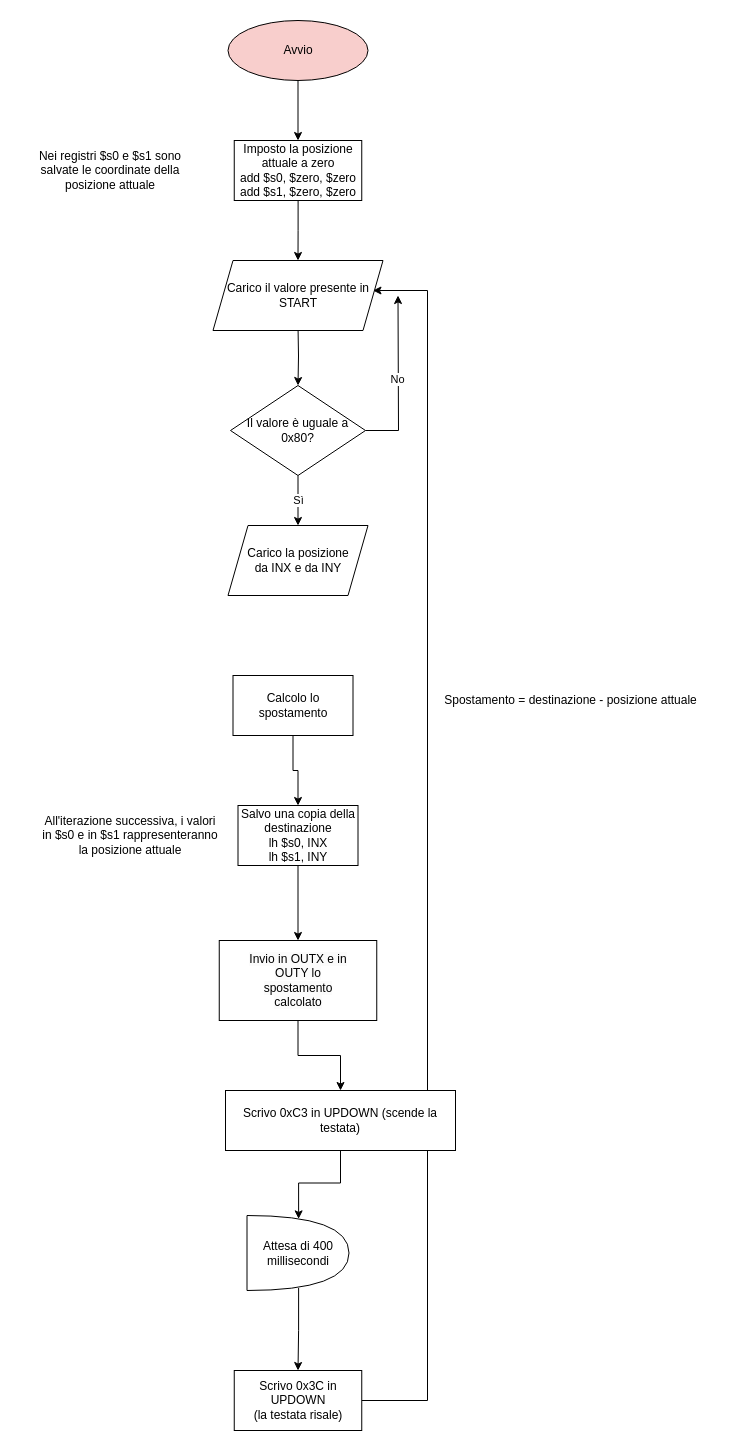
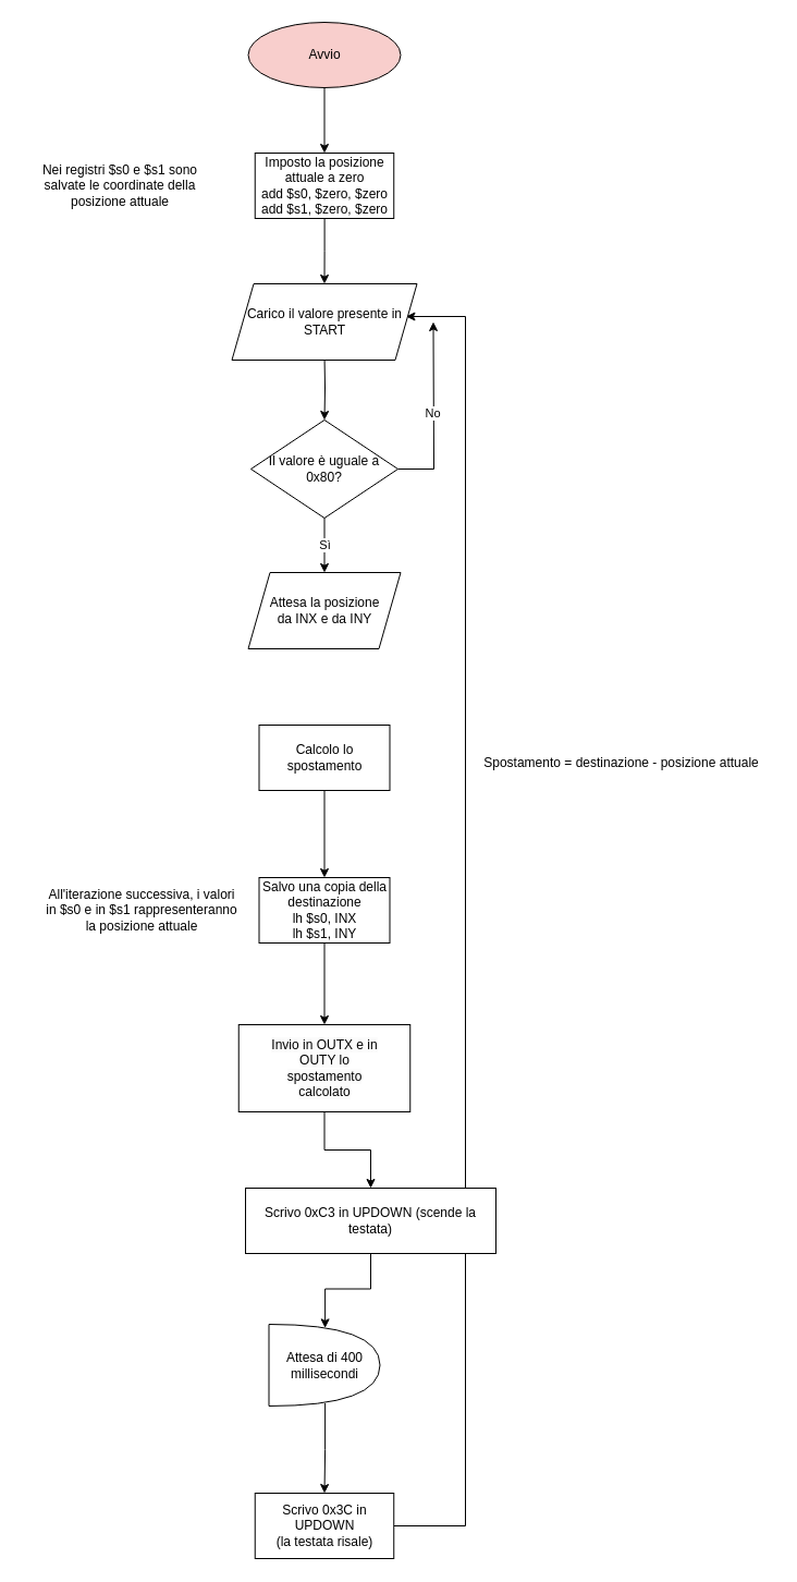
  <mxCell id="0" />
  <mxCell id="1" parent="0" />
  <mxCell id="2" value="" style="edgeStyle=orthogonalEdgeStyle;rounded=0;orthogonalLoop=1;jettySize=auto;html=1;exitX=0.5;exitY=1;exitDx=0;exitDy=0;" parent="1" target="6" edge="1"><mxGeometry relative="1" as="geometry"><mxPoint x="297.5" y="325" as="sourcePoint" /></mxGeometry></mxCell>
  <mxCell id="3" value="Sì" style="edgeStyle=orthogonalEdgeStyle;rounded=0;orthogonalLoop=1;jettySize=auto;html=1;entryX=0.5;entryY=0;entryDx=0;entryDy=0;" parent="1" source="6" target="18" edge="1"><mxGeometry relative="1" as="geometry"><mxPoint x="297.5" y="525" as="targetPoint" /></mxGeometry></mxCell>
  <mxCell id="4" style="edgeStyle=orthogonalEdgeStyle;rounded=0;orthogonalLoop=1;jettySize=auto;html=1;" edge="1" parent="1" source="6"><mxGeometry relative="1" as="geometry"><mxPoint x="397.5" y="295" as="targetPoint" /></mxGeometry></mxCell>
  <mxCell id="5" value="No" style="edgeLabel;html=1;align=center;verticalAlign=middle;resizable=0;points=[];" vertex="1" connectable="0" parent="4"><mxGeometry x="0.016" y="1" relative="1" as="geometry"><mxPoint as="offset" /></mxGeometry></mxCell>
  <mxCell id="6" value="Il valore è uguale a 0x80?" style="rhombus;whiteSpace=wrap;html=1;rounded=0;" parent="1" vertex="1"><mxGeometry x="230" y="385" width="135" height="90" as="geometry" /></mxCell>
  <mxCell id="7" value="" style="edgeStyle=orthogonalEdgeStyle;rounded=0;orthogonalLoop=1;jettySize=auto;html=1;" parent="1" source="8" target="10" edge="1"><mxGeometry relative="1" as="geometry" /></mxCell>
- <mxCell id="8" value="Calcolo lo spostamento" style="whiteSpace=wrap;html=1;rounded=0;" parent="1" vertex="1"><mxGeometry x="232.5" y="675" width="120" height="60" as="geometry" /></mxCell>
+ <mxCell id="8" value="Calcolo lo spostamento" style="whiteSpace=wrap;html=1;rounded=0;" parent="1" vertex="1"><mxGeometry x="237.5" y="665" width="120" height="60" as="geometry" /></mxCell>
  <mxCell id="9" value="" style="edgeStyle=orthogonalEdgeStyle;rounded=0;orthogonalLoop=1;jettySize=auto;html=1;entryX=0.5;entryY=0;entryDx=0;entryDy=0;" parent="1" source="10" target="27" edge="1"><mxGeometry relative="1" as="geometry"><mxPoint x="297.5" y="945" as="targetPoint" /></mxGeometry></mxCell>
  <mxCell id="10" value="Salvo una copia della destinazione&lt;br&gt;lh $s0, INX&lt;br&gt;lh $s1, INY" style="whiteSpace=wrap;html=1;rounded=0;" parent="1" vertex="1"><mxGeometry x="237.5" y="805" width="120" height="60" as="geometry" /></mxCell>
  <mxCell id="11" value="" style="edgeStyle=orthogonalEdgeStyle;rounded=0;orthogonalLoop=1;jettySize=auto;html=1;exitX=0.5;exitY=1;exitDx=0;exitDy=0;entryX=0.5;entryY=0;entryDx=0;entryDy=0;" parent="1" source="27" target="25" edge="1"><mxGeometry relative="1" as="geometry"><mxPoint x="297.5" y="1015" as="sourcePoint" /><mxPoint x="297.5" y="1085" as="targetPoint" /></mxGeometry></mxCell>
  <mxCell id="12" value="" style="edgeStyle=orthogonalEdgeStyle;rounded=0;orthogonalLoop=1;jettySize=auto;html=1;entryX=0.506;entryY=0.045;entryDx=0;entryDy=0;entryPerimeter=0;exitX=0.5;exitY=1;exitDx=0;exitDy=0;" parent="1" source="25" target="16" edge="1"><mxGeometry relative="1" as="geometry"><mxPoint x="297.5" y="1155" as="sourcePoint" /><mxPoint x="297.5" y="1205" as="targetPoint" /></mxGeometry></mxCell>
  <mxCell id="13" value="" style="edgeStyle=orthogonalEdgeStyle;rounded=0;orthogonalLoop=1;jettySize=auto;html=1;exitX=0.506;exitY=0.967;exitDx=0;exitDy=0;exitPerimeter=0;entryX=0.5;entryY=0;entryDx=0;entryDy=0;" parent="1" source="16" target="26" edge="1"><mxGeometry relative="1" as="geometry"><mxPoint x="317.5" y="1315" as="sourcePoint" /><mxPoint x="297.5" y="1365" as="targetPoint" /></mxGeometry></mxCell>
  <mxCell id="14" style="edgeStyle=orthogonalEdgeStyle;rounded=0;orthogonalLoop=1;jettySize=auto;html=1;entryX=0.941;entryY=0.5;entryDx=0;entryDy=0;entryPerimeter=0;exitX=1;exitY=0.5;exitDx=0;exitDy=0;" parent="1" source="26" edge="1"><mxGeometry relative="1" as="geometry"><mxPoint x="372.47" y="290" as="targetPoint" /><Array as="points"><mxPoint x="427" y="1400" /><mxPoint x="427" y="290" /></Array><mxPoint x="367.5" y="1405" as="sourcePoint" /></mxGeometry></mxCell>
  <mxCell id="15" value="Spostamento = destinazione - posizione attuale" style="text;html=1;align=center;verticalAlign=middle;resizable=0;points=[];autosize=1;strokeColor=none;fillColor=none;" parent="1" vertex="1"><mxGeometry x="430" y="685" width="280" height="30" as="geometry" /></mxCell>
  <mxCell id="16" value="Attesa di 400 millisecondi" style="shape=or;whiteSpace=wrap;html=1;" vertex="1" parent="1"><mxGeometry x="246.5" y="1215" width="102" height="75" as="geometry" /></mxCell>
  <mxCell id="17" value="Carico il valore presente in START" style="shape=parallelogram;perimeter=parallelogramPerimeter;whiteSpace=wrap;html=1;fixedSize=1;" vertex="1" parent="1"><mxGeometry x="212.5" y="260" width="170" height="70" as="geometry" /></mxCell>
- <mxCell id="18" value="Carico la posizione&lt;br&gt;da INX e da INY" style="shape=parallelogram;perimeter=parallelogramPerimeter;whiteSpace=wrap;html=1;fixedSize=1;" vertex="1" parent="1"><mxGeometry x="227.5" y="525" width="140" height="70" as="geometry" /></mxCell>
+ <mxCell id="18" value="Attesa la posizione&lt;br&gt;da INX e da INY" style="shape=parallelogram;perimeter=parallelogramPerimeter;whiteSpace=wrap;html=1;fixedSize=1;" vertex="1" parent="1"><mxGeometry x="227.5" y="525" width="140" height="70" as="geometry" /></mxCell>
  <mxCell id="19" style="edgeStyle=orthogonalEdgeStyle;rounded=0;orthogonalLoop=1;jettySize=auto;html=1;entryX=0.5;entryY=0;entryDx=0;entryDy=0;" edge="1" parent="1" source="20" target="22"><mxGeometry relative="1" as="geometry" /></mxCell>
  <mxCell id="20" value="Avvio" style="ellipse;whiteSpace=wrap;html=1;fillColor=#f8cecc;" vertex="1" parent="1"><mxGeometry x="227.5" y="20" width="140" height="60" as="geometry" /></mxCell>
  <mxCell id="21" style="edgeStyle=orthogonalEdgeStyle;rounded=0;orthogonalLoop=1;jettySize=auto;html=1;entryX=0.5;entryY=0;entryDx=0;entryDy=0;" edge="1" parent="1" source="22" target="17"><mxGeometry relative="1" as="geometry" /></mxCell>
  <mxCell id="22" value="Imposto la posizione attuale a zero&lt;br&gt;add $s0, $zero, $zero&lt;br&gt;add $s1, $zero, $zero" style="rounded=0;whiteSpace=wrap;html=1;" vertex="1" parent="1"><mxGeometry x="233.75" y="140" width="127.5" height="60" as="geometry" /></mxCell>
  <mxCell id="23" value="All'iterazione successiva, i valori in $s0 e in $s1 rappresenteranno la posizione attuale" style="text;html=1;strokeColor=none;fillColor=none;align=center;verticalAlign=middle;whiteSpace=wrap;rounded=0;" vertex="1" parent="1"><mxGeometry x="40" y="805" width="180" height="60" as="geometry" /></mxCell>
  <mxCell id="24" value="Nei registri $s0 e $s1 sono salvate le coordinate della posizione attuale" style="text;html=1;strokeColor=none;fillColor=none;align=center;verticalAlign=middle;whiteSpace=wrap;rounded=0;" vertex="1" parent="1"><mxGeometry x="20" y="140" width="180" height="60" as="geometry" /></mxCell>
  <mxCell id="25" value="Scrivo 0xC3 in UPDOWN (scende la testata)" style="rounded=0;whiteSpace=wrap;html=1;" vertex="1" parent="1"><mxGeometry x="225" y="1090" width="230" height="60" as="geometry" /></mxCell>
  <mxCell id="26" value="Scrivo 0x3C in UPDOWN&lt;br style=&quot;border-color: var(--border-color);&quot;&gt;(la testata risale)" style="rounded=0;whiteSpace=wrap;html=1;" vertex="1" parent="1"><mxGeometry x="233.75" y="1370" width="127.5" height="60" as="geometry" /></mxCell>
  <mxCell id="27" value="&lt;span style=&quot;color: rgb(0, 0, 0); font-family: Helvetica; font-size: 12px; font-style: normal; font-variant-ligatures: normal; font-variant-caps: normal; font-weight: 400; letter-spacing: normal; orphans: 2; text-align: center; text-indent: 0px; text-transform: none; widows: 2; word-spacing: 0px; -webkit-text-stroke-width: 0px; background-color: rgb(251, 251, 251); text-decoration-thickness: initial; text-decoration-style: initial; text-decoration-color: initial; float: none; display: inline !important;&quot;&gt;Invio in OUTX e in&lt;/span&gt;&lt;br style=&quot;border-color: var(--border-color); color: rgb(0, 0, 0); font-family: Helvetica; font-size: 12px; font-style: normal; font-variant-ligatures: normal; font-variant-caps: normal; font-weight: 400; letter-spacing: normal; orphans: 2; text-align: center; text-indent: 0px; text-transform: none; widows: 2; word-spacing: 0px; -webkit-text-stroke-width: 0px; text-decoration-thickness: initial; text-decoration-style: initial; text-decoration-color: initial;&quot;&gt;&lt;span style=&quot;color: rgb(0, 0, 0); font-family: Helvetica; font-size: 12px; font-style: normal; font-variant-ligatures: normal; font-variant-caps: normal; font-weight: 400; letter-spacing: normal; orphans: 2; text-align: center; text-indent: 0px; text-transform: none; widows: 2; word-spacing: 0px; -webkit-text-stroke-width: 0px; background-color: rgb(251, 251, 251); text-decoration-thickness: initial; text-decoration-style: initial; text-decoration-color: initial; float: none; display: inline !important;&quot;&gt;OUTY lo&lt;/span&gt;&lt;br style=&quot;border-color: var(--border-color); color: rgb(0, 0, 0); font-family: Helvetica; font-size: 12px; font-style: normal; font-variant-ligatures: normal; font-variant-caps: normal; font-weight: 400; letter-spacing: normal; orphans: 2; text-align: center; text-indent: 0px; text-transform: none; widows: 2; word-spacing: 0px; -webkit-text-stroke-width: 0px; text-decoration-thickness: initial; text-decoration-style: initial; text-decoration-color: initial;&quot;&gt;&lt;span style=&quot;color: rgb(0, 0, 0); font-family: Helvetica; font-size: 12px; font-style: normal; font-variant-ligatures: normal; font-variant-caps: normal; font-weight: 400; letter-spacing: normal; orphans: 2; text-align: center; text-indent: 0px; text-transform: none; widows: 2; word-spacing: 0px; -webkit-text-stroke-width: 0px; background-color: rgb(251, 251, 251); text-decoration-thickness: initial; text-decoration-style: initial; text-decoration-color: initial; float: none; display: inline !important;&quot;&gt;spostamento&lt;/span&gt;&lt;br style=&quot;border-color: var(--border-color); color: rgb(0, 0, 0); font-family: Helvetica; font-size: 12px; font-style: normal; font-variant-ligatures: normal; font-variant-caps: normal; font-weight: 400; letter-spacing: normal; orphans: 2; text-align: center; text-indent: 0px; text-transform: none; widows: 2; word-spacing: 0px; -webkit-text-stroke-width: 0px; text-decoration-thickness: initial; text-decoration-style: initial; text-decoration-color: initial;&quot;&gt;&lt;span style=&quot;color: rgb(0, 0, 0); font-family: Helvetica; font-size: 12px; font-style: normal; font-variant-ligatures: normal; font-variant-caps: normal; font-weight: 400; letter-spacing: normal; orphans: 2; text-align: center; text-indent: 0px; text-transform: none; widows: 2; word-spacing: 0px; -webkit-text-stroke-width: 0px; background-color: rgb(251, 251, 251); text-decoration-thickness: initial; text-decoration-style: initial; text-decoration-color: initial; float: none; display: inline !important;&quot;&gt;calcolato&lt;/span&gt;" style="rounded=0;whiteSpace=wrap;html=1;" vertex="1" parent="1"><mxGeometry x="218.75" y="940" width="157.5" height="80" as="geometry" /></mxCell>
